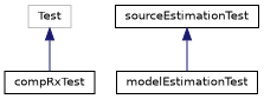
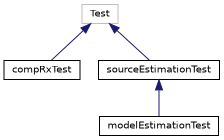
  digraph {
    rankdir=TB
    node [color=black fillcolor=white fontname=Helvetica fontsize=10 shape=record style=filled]
    edge [color=midnightblue dir=back fontname=Helvetica fontsize=10 labelfontname=Helvetica labelfontsize=10 style=solid]
    n1 [color=grey75 height=0.2 label=Test width=0.4]
    n2 [height=0.2 label=compRxTest width=0.4]
    n3 [height=0.2 label=sourceEstimationTest width=0.4]
    n4 [height=0.2 label=modelEstimationTest width=0.4]
    n1 -> n2
+   n1 -> n3
    n3 -> n4
  }
